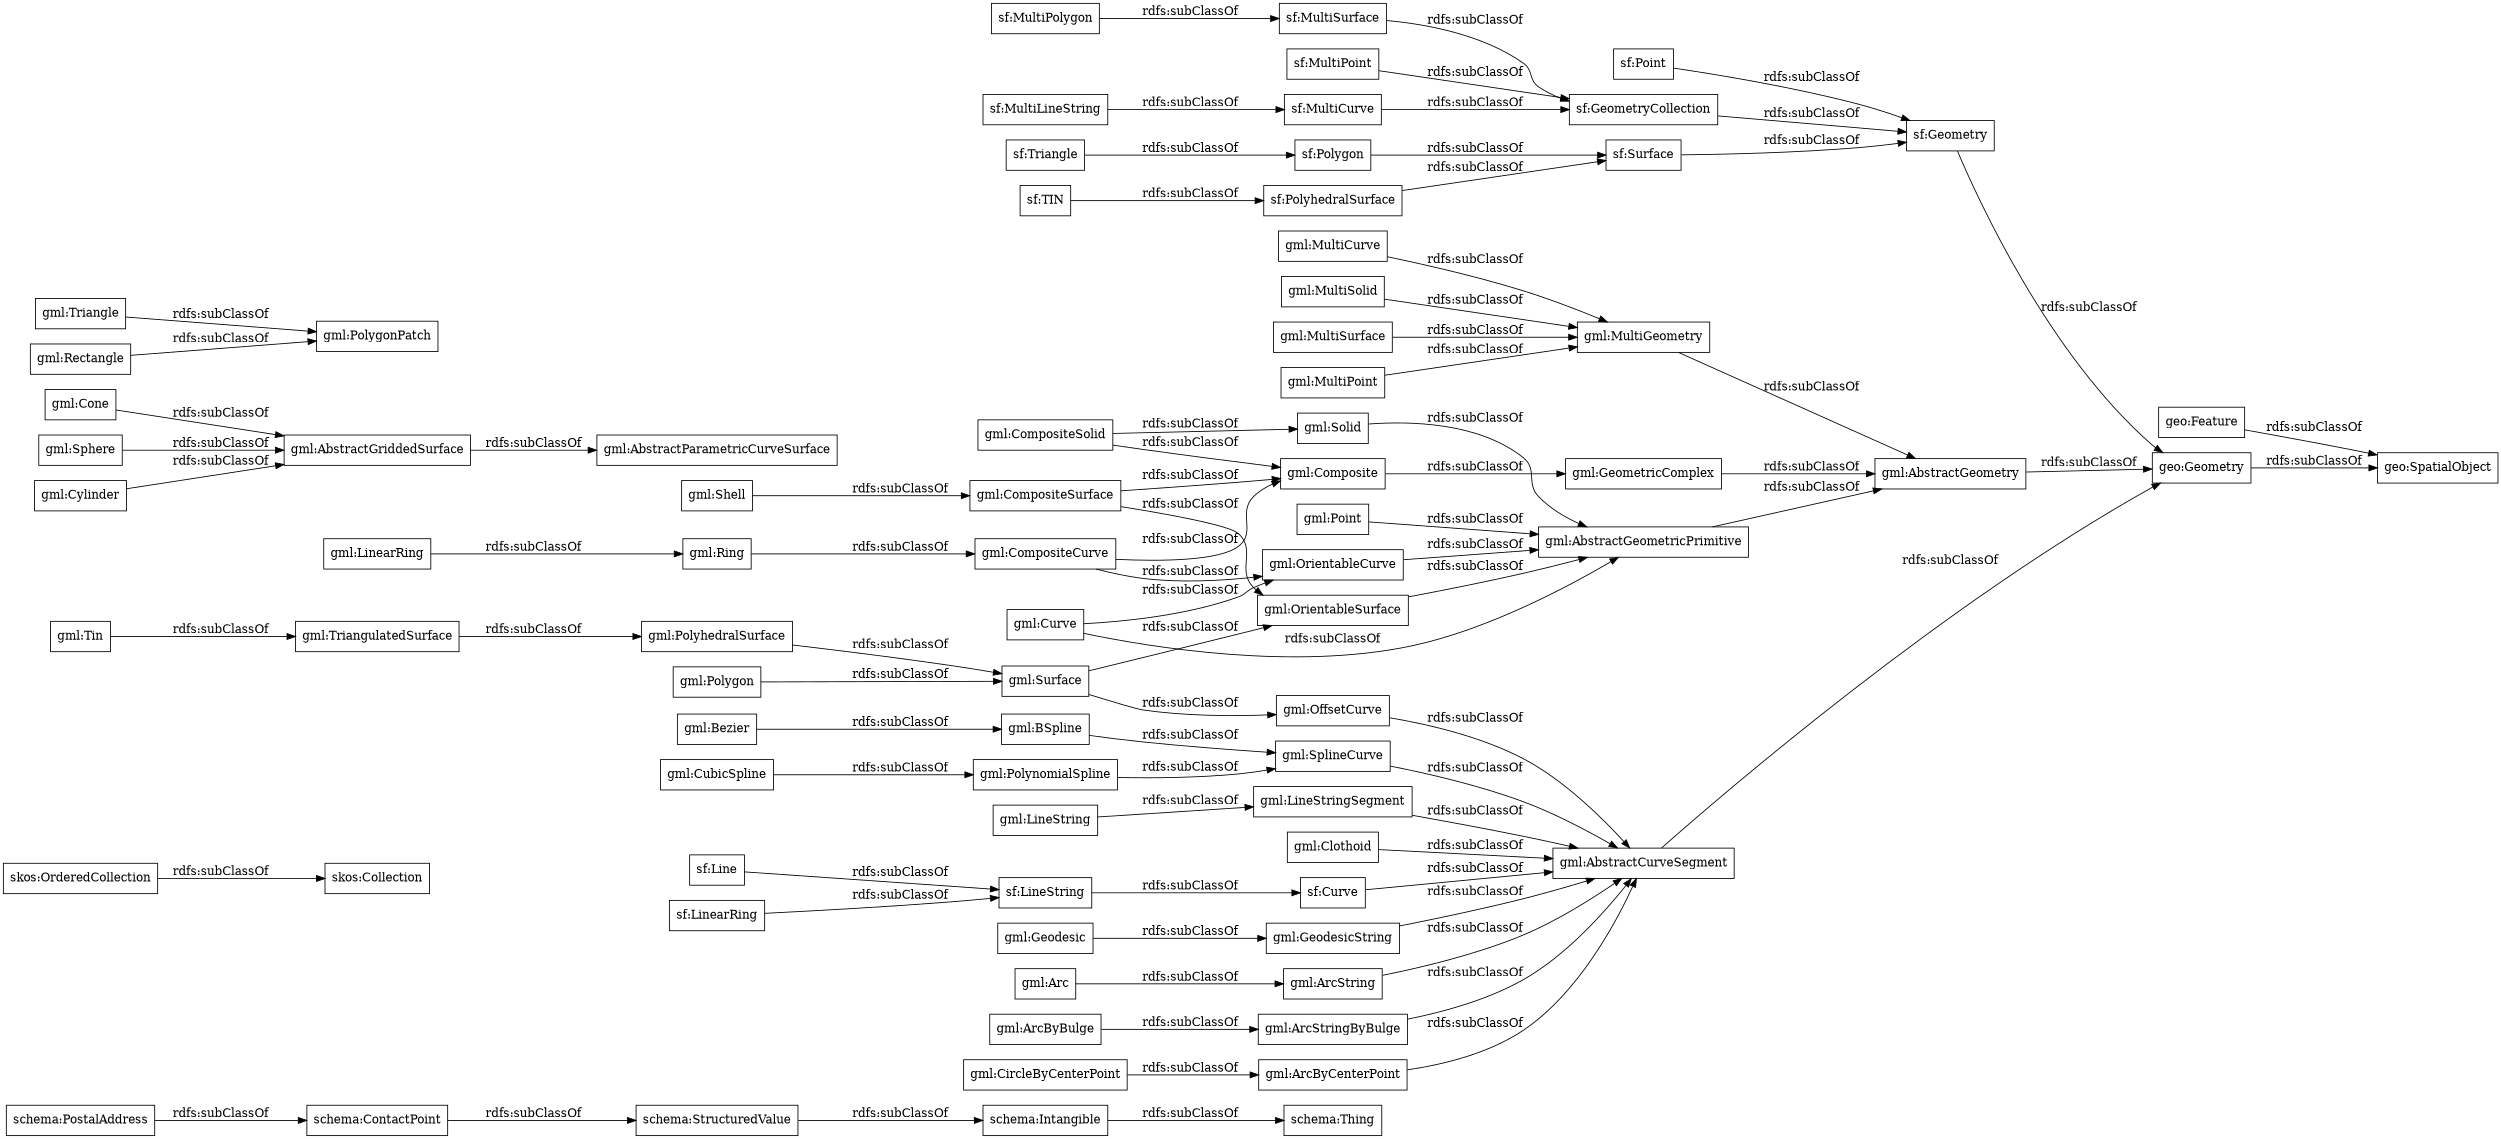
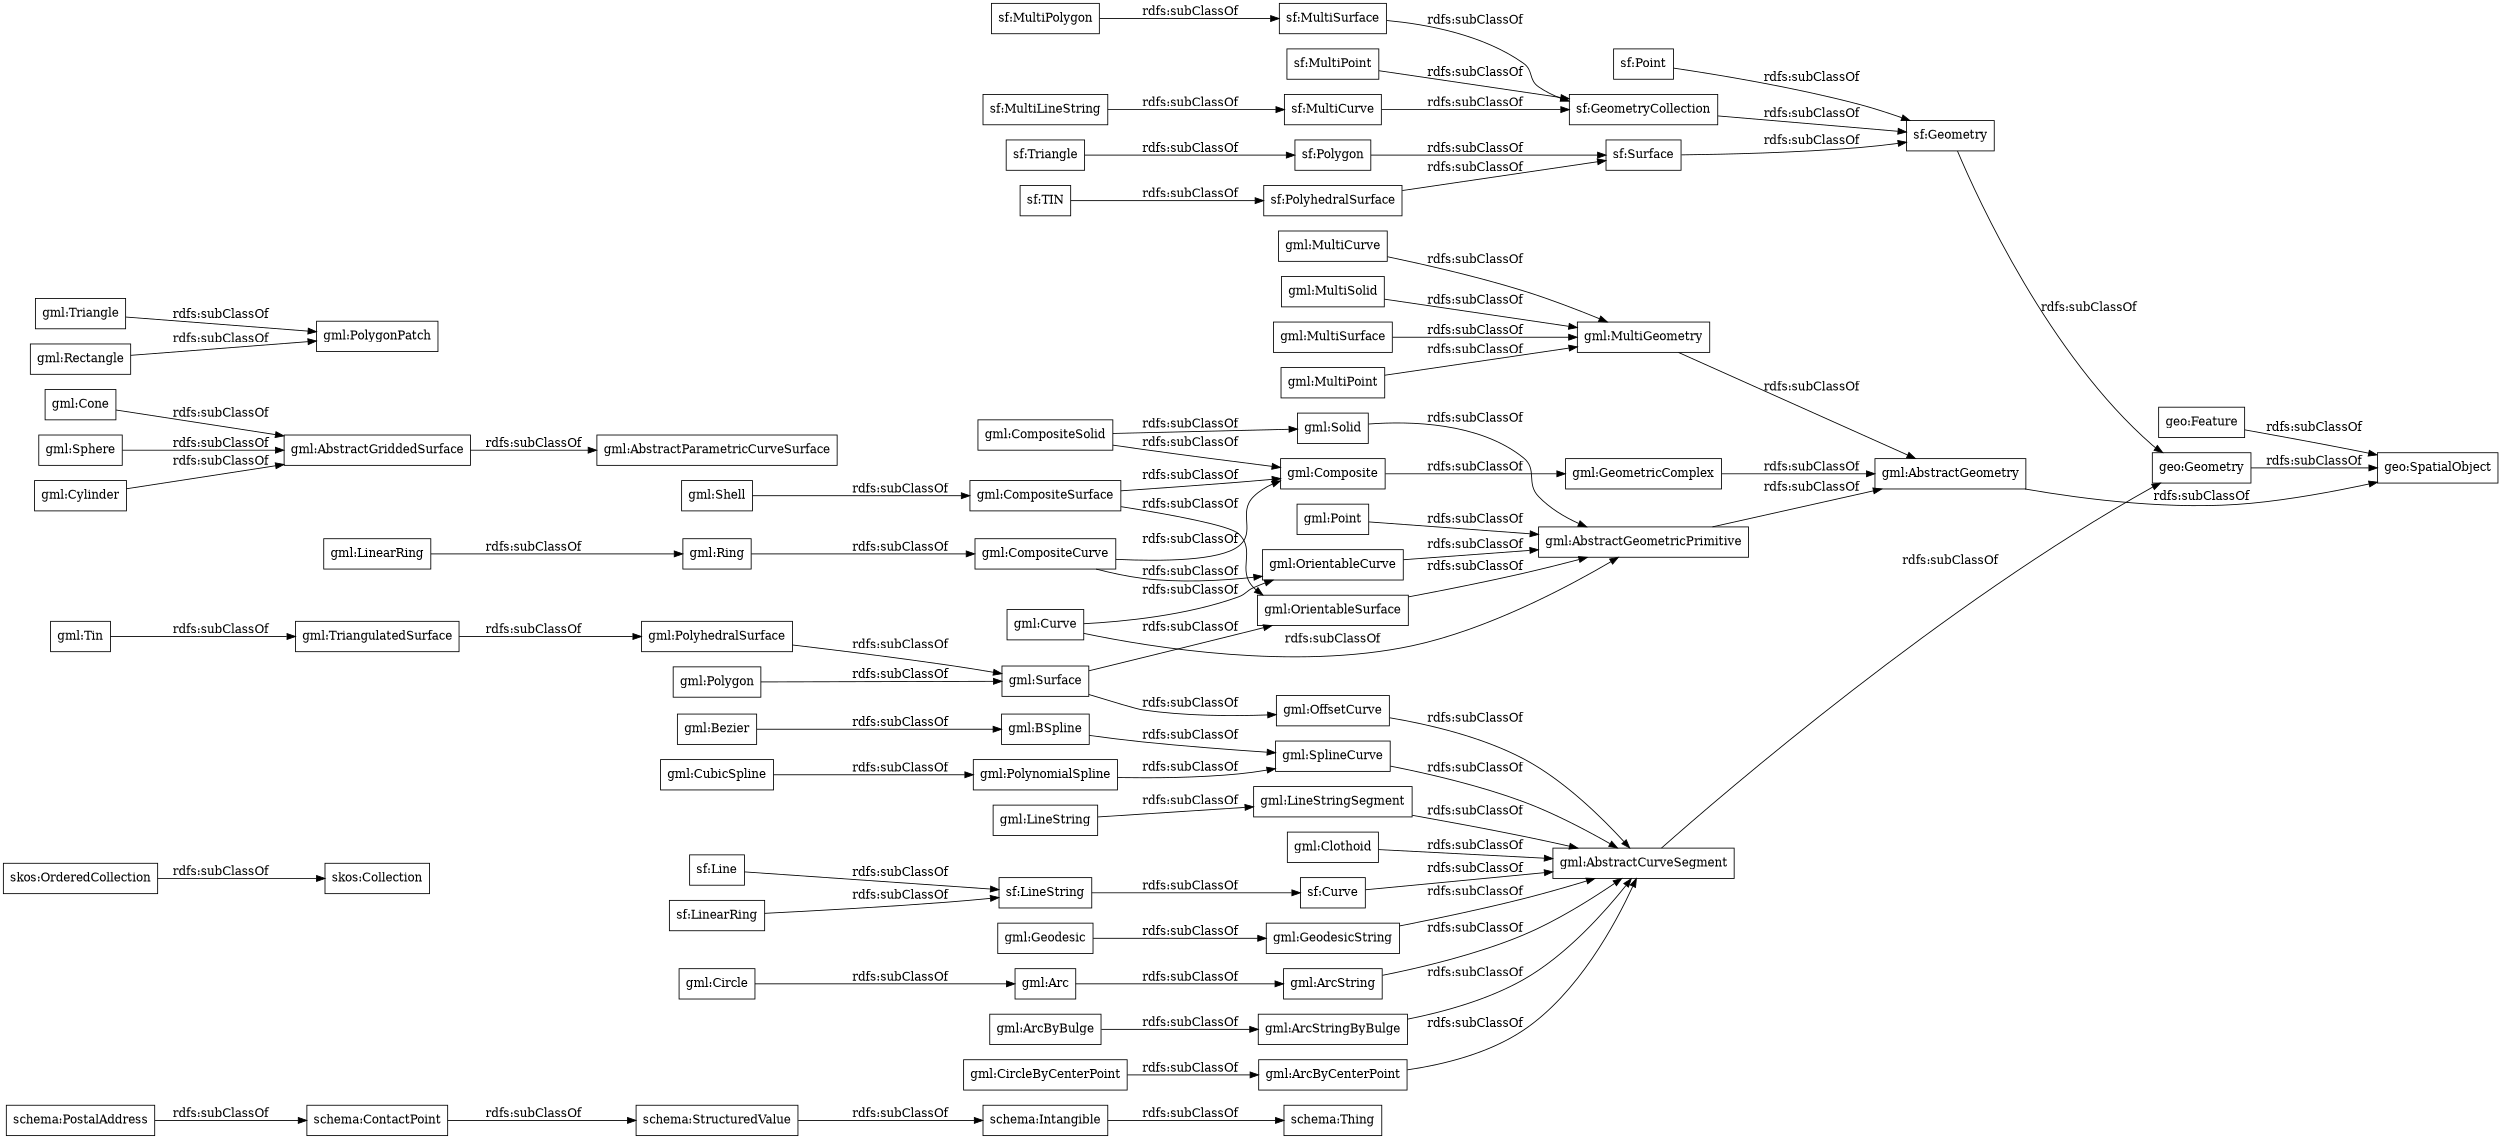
  digraph {
    rankdir=LR
    node [color=black shape=rectangle]
    "schema:ContactPoint"
    "schema:StructuredValue"
    "schema:Intangible"
    "skos:OrderedCollection"
    "skos:Collection"
    "geo:Feature"
    "geo:SpatialObject"
    "geo:Geometry"
    "sf:MultiCurve"
    "sf:GeometryCollection"
    "sf:Geometry"
    "sf:Line"
    "sf:LineString"
    "sf:Curve"
    "sf:PolyhedralSurface"
    "sf:Surface"
    "sf:Triangle"
    "sf:Polygon"
    "sf:Point"
    "sf:TIN"
    "gml:AbstractCurveSegment"
    "sf:MultiPolygon"
    "sf:MultiSurface"
    "sf:MultiLineString"
    "sf:LinearRing"
    "sf:MultiPoint"
    "gml:PolyhedralSurface"
    "gml:Surface"
    "gml:OffsetCurve"
    "gml:OrientableSurface"
    "gml:GeodesicString"
    "gml:AbstractGeometricPrimitive"
    "gml:AbstractGeometry"
    "gml:CompositeCurve"
    "gml:OrientableCurve"
    "gml:Composite"
    "gml:GeometricComplex"
    "gml:MultiCurve"
    "gml:MultiGeometry"
    "gml:ArcString"
    "gml:CompositeSolid"
    "gml:Solid"
    "gml:LinearRing"
    "gml:Ring"
    "gml:ArcStringByBulge"
    "gml:BSpline"
    "gml:SplineCurve"
    "gml:Cone"
    "gml:AbstractGriddedSurface"
    "gml:AbstractParametricCurveSurface"
    "gml:Curve"
    "gml:Arc"
    "gml:PolynomialSpline"
    "gml:MultiSolid"
    "gml:LineStringSegment"
    "gml:Clothoid"
    "gml:ArcByBulge"
    "gml:Triangle"
    "gml:PolygonPatch"
    "gml:LineString"
    "gml:CircleByCenterPoint"
    "gml:ArcByCenterPoint"
    "gml:MultiSurface"
    "gml:MultiPoint"
    "gml:Shell"
    "gml:CompositeSurface"
    "gml:Tin"
    "gml:TriangulatedSurface"
    "gml:Bezier"
    "gml:Rectangle"
+   "gml:Circle"
    "gml:Sphere"
    "gml:Cylinder"
    "gml:Polygon"
    "gml:CubicSpline"
    "gml:Geodesic"
    "gml:Point"
    "schema:PostalAddress"
    "schema:Thing"
    "schema:ContactPoint" -> "schema:StructuredValue" [label="rdfs:subClassOf"]
    "schema:StructuredValue" -> "schema:Intangible" [label="rdfs:subClassOf"]
    "schema:Intangible" -> "schema:Thing" [label="rdfs:subClassOf"]
    "skos:OrderedCollection" -> "skos:Collection" [label="rdfs:subClassOf"]
    "geo:Feature" -> "geo:SpatialObject" [label="rdfs:subClassOf"]
    "geo:Geometry" -> "geo:SpatialObject" [label="rdfs:subClassOf"]
    "sf:MultiCurve" -> "sf:GeometryCollection" [label="rdfs:subClassOf"]
    "sf:GeometryCollection" -> "sf:Geometry" [label="rdfs:subClassOf"]
    "sf:Geometry" -> "geo:Geometry" [label="rdfs:subClassOf"]
    "sf:Line" -> "sf:LineString" [label="rdfs:subClassOf"]
    "sf:LineString" -> "sf:Curve" [label="rdfs:subClassOf"]
    "sf:Curve" -> "gml:AbstractCurveSegment" [label="rdfs:subClassOf"]
    "sf:PolyhedralSurface" -> "sf:Surface" [label="rdfs:subClassOf"]
    "sf:Surface" -> "sf:Geometry" [label="rdfs:subClassOf"]
    "sf:Triangle" -> "sf:Polygon" [label="rdfs:subClassOf"]
    "sf:Polygon" -> "sf:Surface" [label="rdfs:subClassOf"]
    "sf:Point" -> "sf:Geometry" [label="rdfs:subClassOf"]
    "sf:TIN" -> "sf:PolyhedralSurface" [label="rdfs:subClassOf"]
    "gml:AbstractCurveSegment" -> "geo:Geometry" [label="rdfs:subClassOf"]
    "sf:MultiPolygon" -> "sf:MultiSurface" [label="rdfs:subClassOf"]
    "sf:MultiSurface" -> "sf:GeometryCollection" [label="rdfs:subClassOf"]
    "sf:MultiLineString" -> "sf:MultiCurve" [label="rdfs:subClassOf"]
    "sf:LinearRing" -> "sf:LineString" [label="rdfs:subClassOf"]
    "sf:MultiPoint" -> "sf:GeometryCollection" [label="rdfs:subClassOf"]
    "gml:PolyhedralSurface" -> "gml:Surface" [label="rdfs:subClassOf"]
    "gml:Surface" -> "gml:OffsetCurve" [label="rdfs:subClassOf"]
    "gml:Surface" -> "gml:OrientableSurface" [label="rdfs:subClassOf"]
    "gml:OffsetCurve" -> "gml:AbstractCurveSegment" [label="rdfs:subClassOf"]
    "gml:OrientableSurface" -> "gml:AbstractGeometricPrimitive" [label="rdfs:subClassOf"]
    "gml:GeodesicString" -> "gml:AbstractCurveSegment" [label="rdfs:subClassOf"]
    "gml:AbstractGeometricPrimitive" -> "gml:AbstractGeometry" [label="rdfs:subClassOf"]
-   "gml:AbstractGeometry" -> "geo:Geometry" [label="rdfs:subClassOf"]
+   "gml:AbstractGeometry" -> "geo:SpatialObject" [label="rdfs:subClassOf"]
    "gml:CompositeCurve" -> "gml:OrientableCurve" [label="rdfs:subClassOf"]
    "gml:CompositeCurve" -> "gml:Composite" [label="rdfs:subClassOf"]
    "gml:OrientableCurve" -> "gml:AbstractGeometricPrimitive" [label="rdfs:subClassOf"]
    "gml:Composite" -> "gml:GeometricComplex" [label="rdfs:subClassOf"]
    "gml:GeometricComplex" -> "gml:AbstractGeometry" [label="rdfs:subClassOf"]
    "gml:MultiCurve" -> "gml:MultiGeometry" [label="rdfs:subClassOf"]
    "gml:MultiGeometry" -> "gml:AbstractGeometry" [label="rdfs:subClassOf"]
    "gml:ArcString" -> "gml:AbstractCurveSegment" [label="rdfs:subClassOf"]
    "gml:CompositeSolid" -> "gml:Composite" [label="rdfs:subClassOf"]
    "gml:CompositeSolid" -> "gml:Solid" [label="rdfs:subClassOf"]
    "gml:Solid" -> "gml:AbstractGeometricPrimitive" [label="rdfs:subClassOf"]
    "gml:LinearRing" -> "gml:Ring" [label="rdfs:subClassOf"]
    "gml:Ring" -> "gml:CompositeCurve" [label="rdfs:subClassOf"]
    "gml:ArcStringByBulge" -> "gml:AbstractCurveSegment" [label="rdfs:subClassOf"]
    "gml:BSpline" -> "gml:SplineCurve" [label="rdfs:subClassOf"]
    "gml:SplineCurve" -> "gml:AbstractCurveSegment" [label="rdfs:subClassOf"]
    "gml:Cone" -> "gml:AbstractGriddedSurface" [label="rdfs:subClassOf"]
    "gml:AbstractGriddedSurface" -> "gml:AbstractParametricCurveSurface" [label="rdfs:subClassOf"]
    "gml:Curve" -> "gml:AbstractGeometricPrimitive" [label="rdfs:subClassOf"]
    "gml:Curve" -> "gml:OrientableCurve" [label="rdfs:subClassOf"]
    "gml:Arc" -> "gml:ArcString" [label="rdfs:subClassOf"]
    "gml:PolynomialSpline" -> "gml:SplineCurve" [label="rdfs:subClassOf"]
    "gml:MultiSolid" -> "gml:MultiGeometry" [label="rdfs:subClassOf"]
    "gml:LineStringSegment" -> "gml:AbstractCurveSegment" [label="rdfs:subClassOf"]
    "gml:Clothoid" -> "gml:AbstractCurveSegment" [label="rdfs:subClassOf"]
    "gml:ArcByBulge" -> "gml:ArcStringByBulge" [label="rdfs:subClassOf"]
    "gml:Triangle" -> "gml:PolygonPatch" [label="rdfs:subClassOf"]
    "gml:LineString" -> "gml:LineStringSegment" [label="rdfs:subClassOf"]
    "gml:CircleByCenterPoint" -> "gml:ArcByCenterPoint" [label="rdfs:subClassOf"]
    "gml:ArcByCenterPoint" -> "gml:AbstractCurveSegment" [label="rdfs:subClassOf"]
    "gml:MultiSurface" -> "gml:MultiGeometry" [label="rdfs:subClassOf"]
    "gml:MultiPoint" -> "gml:MultiGeometry" [label="rdfs:subClassOf"]
    "gml:Shell" -> "gml:CompositeSurface" [label="rdfs:subClassOf"]
    "gml:CompositeSurface" -> "gml:OrientableSurface" [label="rdfs:subClassOf"]
    "gml:CompositeSurface" -> "gml:Composite" [label="rdfs:subClassOf"]
    "gml:Tin" -> "gml:TriangulatedSurface" [label="rdfs:subClassOf"]
    "gml:TriangulatedSurface" -> "gml:PolyhedralSurface" [label="rdfs:subClassOf"]
    "gml:Bezier" -> "gml:BSpline" [label="rdfs:subClassOf"]
    "gml:Rectangle" -> "gml:PolygonPatch" [label="rdfs:subClassOf"]
+   "gml:Circle" -> "gml:Arc" [label="rdfs:subClassOf"]
    "gml:Sphere" -> "gml:AbstractGriddedSurface" [label="rdfs:subClassOf"]
    "gml:Cylinder" -> "gml:AbstractGriddedSurface" [label="rdfs:subClassOf"]
    "gml:Polygon" -> "gml:Surface" [label="rdfs:subClassOf"]
    "gml:CubicSpline" -> "gml:PolynomialSpline" [label="rdfs:subClassOf"]
    "gml:Geodesic" -> "gml:GeodesicString" [label="rdfs:subClassOf"]
    "gml:Point" -> "gml:AbstractGeometricPrimitive" [label="rdfs:subClassOf"]
    "schema:PostalAddress" -> "schema:ContactPoint" [label="rdfs:subClassOf"]
  }
